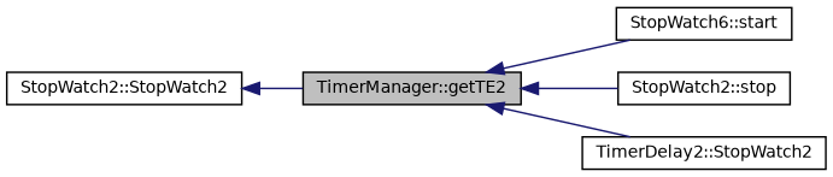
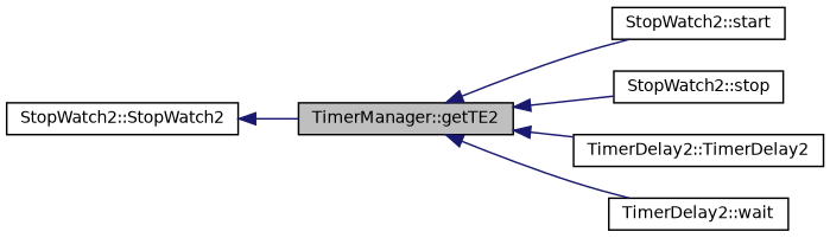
  digraph {
    fontname="DejaVu Sans"
    rankdir=LR
    node [color=black fillcolor=white fontname="DejaVu Sans" fontsize=10 shape=record style=filled]
    edge [color=midnightblue dir=back fontname="DejaVu Sans" fontsize=10 labelfontname=Helvetica labelfontsize=10 style=solid]
    n1 [fillcolor=grey75 fontcolor=black height=0.2 label="TimerManager::getTE2" width=0.4]
-   n2 [height=0.2 label="StopWatch6::start" width=0.4]
+   n2 [height=0.2 label="StopWatch2::start" width=0.4]
    n3 [height=0.2 label="StopWatch2::stop" width=0.4]
-   n4 [height=0.2 label="TimerDelay2::StopWatch2" width=0.4]
+   n4 [height=0.2 label="TimerDelay2::TimerDelay2" width=0.4]
+   n5 [height=0.2 label="TimerDelay2::wait" width=0.4]
    n6 [height=0.2 label="StopWatch2::StopWatch2" width=0.4]
    n1 -> n2
    n1 -> n3
    n1 -> n4
+   n1 -> n5
    n6 -> n1
  }
